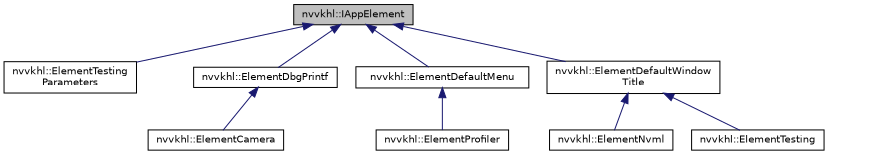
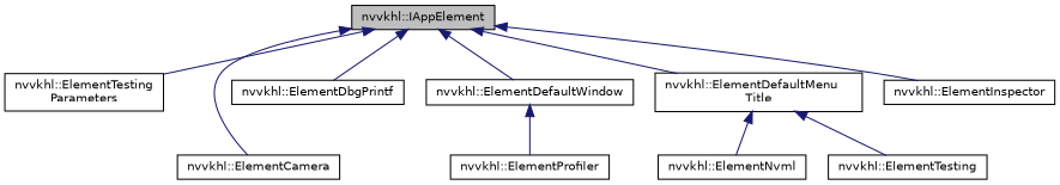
  digraph {
    rankdir=TB
    node [color=black fillcolor=white fontname=Helvetica fontsize=10 shape=record style=filled]
    edge [color=midnightblue dir=back fontname=Helvetica fontsize=10 labelfontname=Helvetica labelfontsize=10 style=solid]
    n1 [fillcolor=grey75 fontcolor=black height=0.2 label="nvvkhl::IAppElement" width=0.4]
    n2 [height=0.2 label="nvvkhl::ElementTesting\lParameters" width=0.4]
    n3 [height=0.2 label="nvvkhl::ElementCamera" width=0.4]
    n4 [height=0.2 label="nvvkhl::ElementDbgPrintf" width=0.4]
-   n5 [height=0.2 label="nvvkhl::ElementDefaultMenu" width=0.4]
-   n6 [height=0.2 label="nvvkhl::ElementDefaultWindow\lTitle" width=0.4]
+   n5 [height=0.2 label="nvvkhl::ElementDefaultWindow" width=0.4]
+   n6 [height=0.2 label="nvvkhl::ElementDefaultMenu\lTitle" width=0.4]
+   n7 [height=0.2 label="nvvkhl::ElementInspector" width=0.4]
    n8 [height=0.2 label="nvvkhl::ElementProfiler" width=0.4]
    n9 [height=0.2 label="nvvkhl::ElementNvml" width=0.4]
    n10 [height=0.2 label="nvvkhl::ElementTesting" width=0.4]
    n1 -> n2
-   n4 -> n3
+   n1 -> n3
    n1 -> n4
    n1 -> n5
    n1 -> n6
+   n1 -> n7
    n5 -> n8
    n6 -> n9
    n6 -> n10
  }
